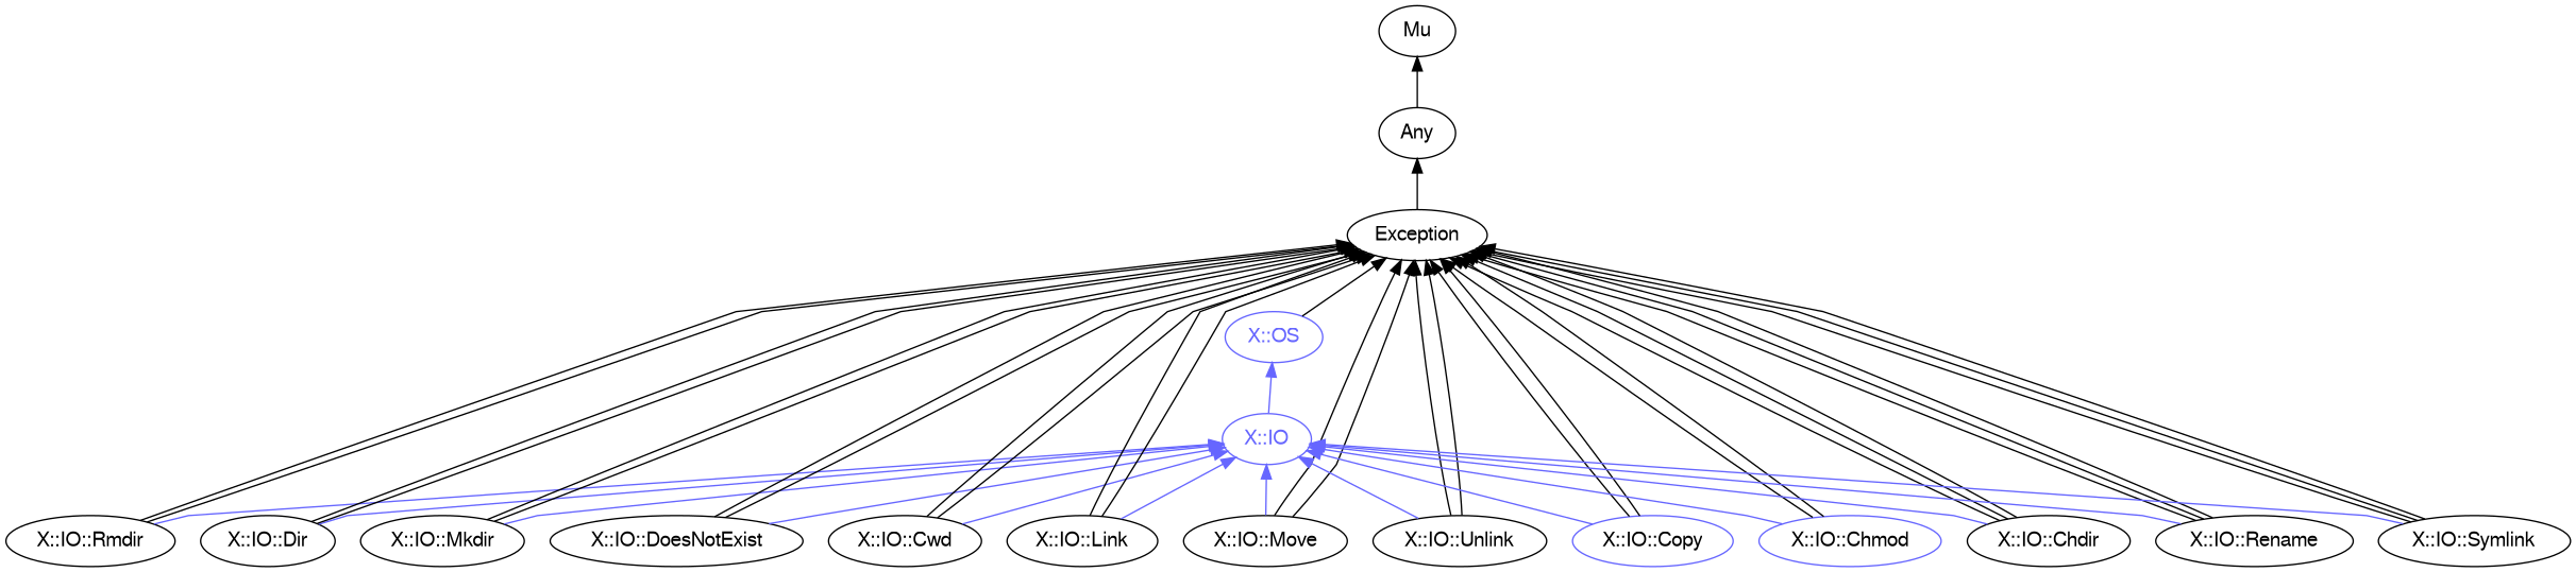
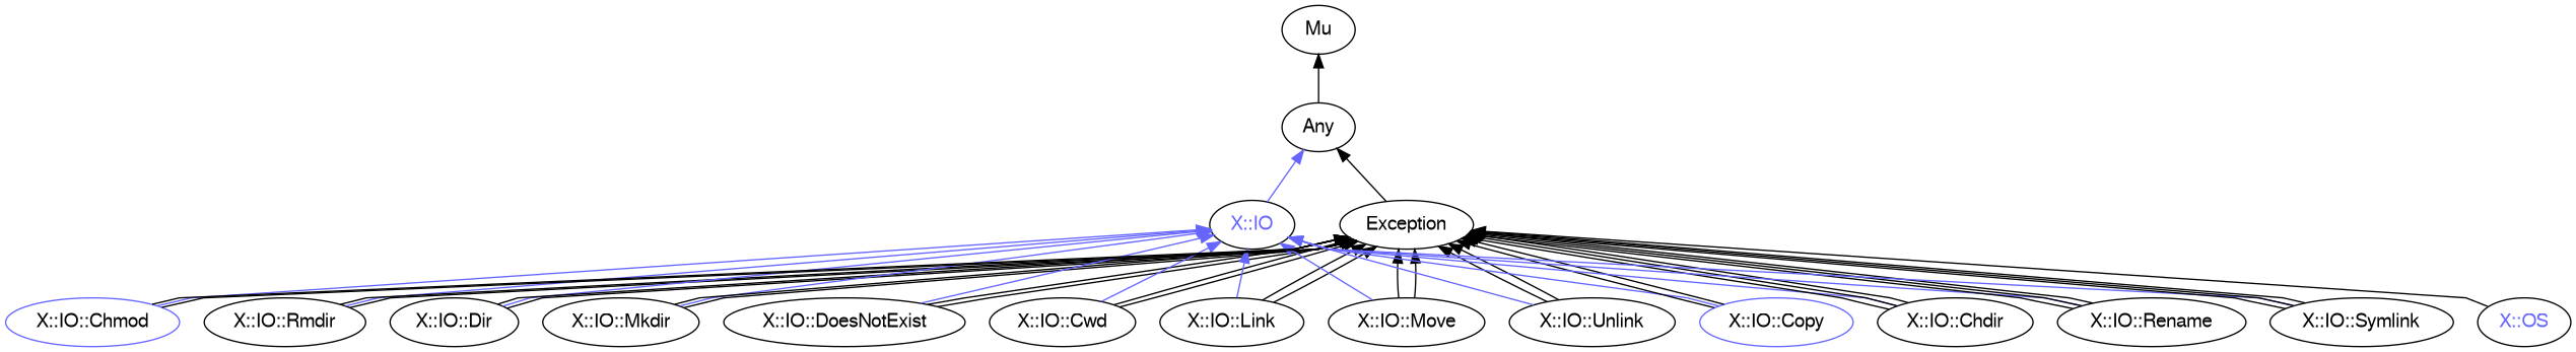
  digraph {
    rankdir=BT
    splines=polyline
    node [color="#000000" fontcolor="#000000" fontname=FreeSans]
    edge [color="#000000"]
-   "X::IO" [color="#6666FF" fontcolor="#6666FF"]
-   "X::OS" [color="#6666FF" fontcolor="#6666FF"]
+   "X::IO" [fontcolor="#6666FF"]
+   "X::OS" [fontcolor="#6666FF"]
    Exception
    Any
    Mu
    "X::IO::Rmdir"
    "X::IO::Dir"
    "X::IO::Mkdir"
    "X::IO::DoesNotExist"
    "X::IO::Cwd"
    "X::IO::Link"
    "X::IO::Move"
    "X::IO::Unlink"
    "X::IO::Copy" [color="#6666FF"]
    "X::IO::Chmod" [color="#6666FF"]
    "X::IO::Chdir"
    "X::IO::Rename"
    "X::IO::Symlink"
-   "X::IO" -> "X::OS" [color="#6666FF"]
+   "X::IO" -> Any [color="#6666FF"]
    "X::OS" -> Exception
    Exception -> Any
    Any -> Mu
    "X::IO::Rmdir" -> "X::IO" [color="#6666FF"]
    "X::IO::Rmdir" -> Exception
    "X::IO::Rmdir" -> Exception
    "X::IO::Dir" -> "X::IO" [color="#6666FF"]
    "X::IO::Dir" -> Exception
    "X::IO::Dir" -> Exception
    "X::IO::Mkdir" -> "X::IO" [color="#6666FF"]
    "X::IO::Mkdir" -> Exception
    "X::IO::Mkdir" -> Exception
    "X::IO::DoesNotExist" -> "X::IO" [color="#6666FF"]
    "X::IO::DoesNotExist" -> Exception
    "X::IO::DoesNotExist" -> Exception
    "X::IO::Cwd" -> "X::IO" [color="#6666FF"]
    "X::IO::Cwd" -> Exception
    "X::IO::Cwd" -> Exception
    "X::IO::Link" -> "X::IO" [color="#6666FF"]
    "X::IO::Link" -> Exception
    "X::IO::Link" -> Exception
    "X::IO::Move" -> "X::IO" [color="#6666FF"]
    "X::IO::Move" -> Exception
    "X::IO::Move" -> Exception
    "X::IO::Unlink" -> "X::IO" [color="#6666FF"]
    "X::IO::Unlink" -> Exception
    "X::IO::Unlink" -> Exception
    "X::IO::Copy" -> "X::IO" [color="#6666FF"]
    "X::IO::Copy" -> Exception
    "X::IO::Copy" -> Exception
    "X::IO::Chmod" -> "X::IO" [color="#6666FF"]
    "X::IO::Chmod" -> Exception
    "X::IO::Chmod" -> Exception
    "X::IO::Chdir" -> "X::IO" [color="#6666FF"]
    "X::IO::Chdir" -> Exception
    "X::IO::Chdir" -> Exception
    "X::IO::Chdir" -> Exception
    "X::IO::Rename" -> "X::IO" [color="#6666FF"]
    "X::IO::Rename" -> Exception
    "X::IO::Rename" -> Exception
    "X::IO::Rename" -> Exception
    "X::IO::Symlink" -> "X::IO" [color="#6666FF"]
    "X::IO::Symlink" -> Exception
    "X::IO::Symlink" -> Exception
    "X::IO::Symlink" -> Exception
  }
